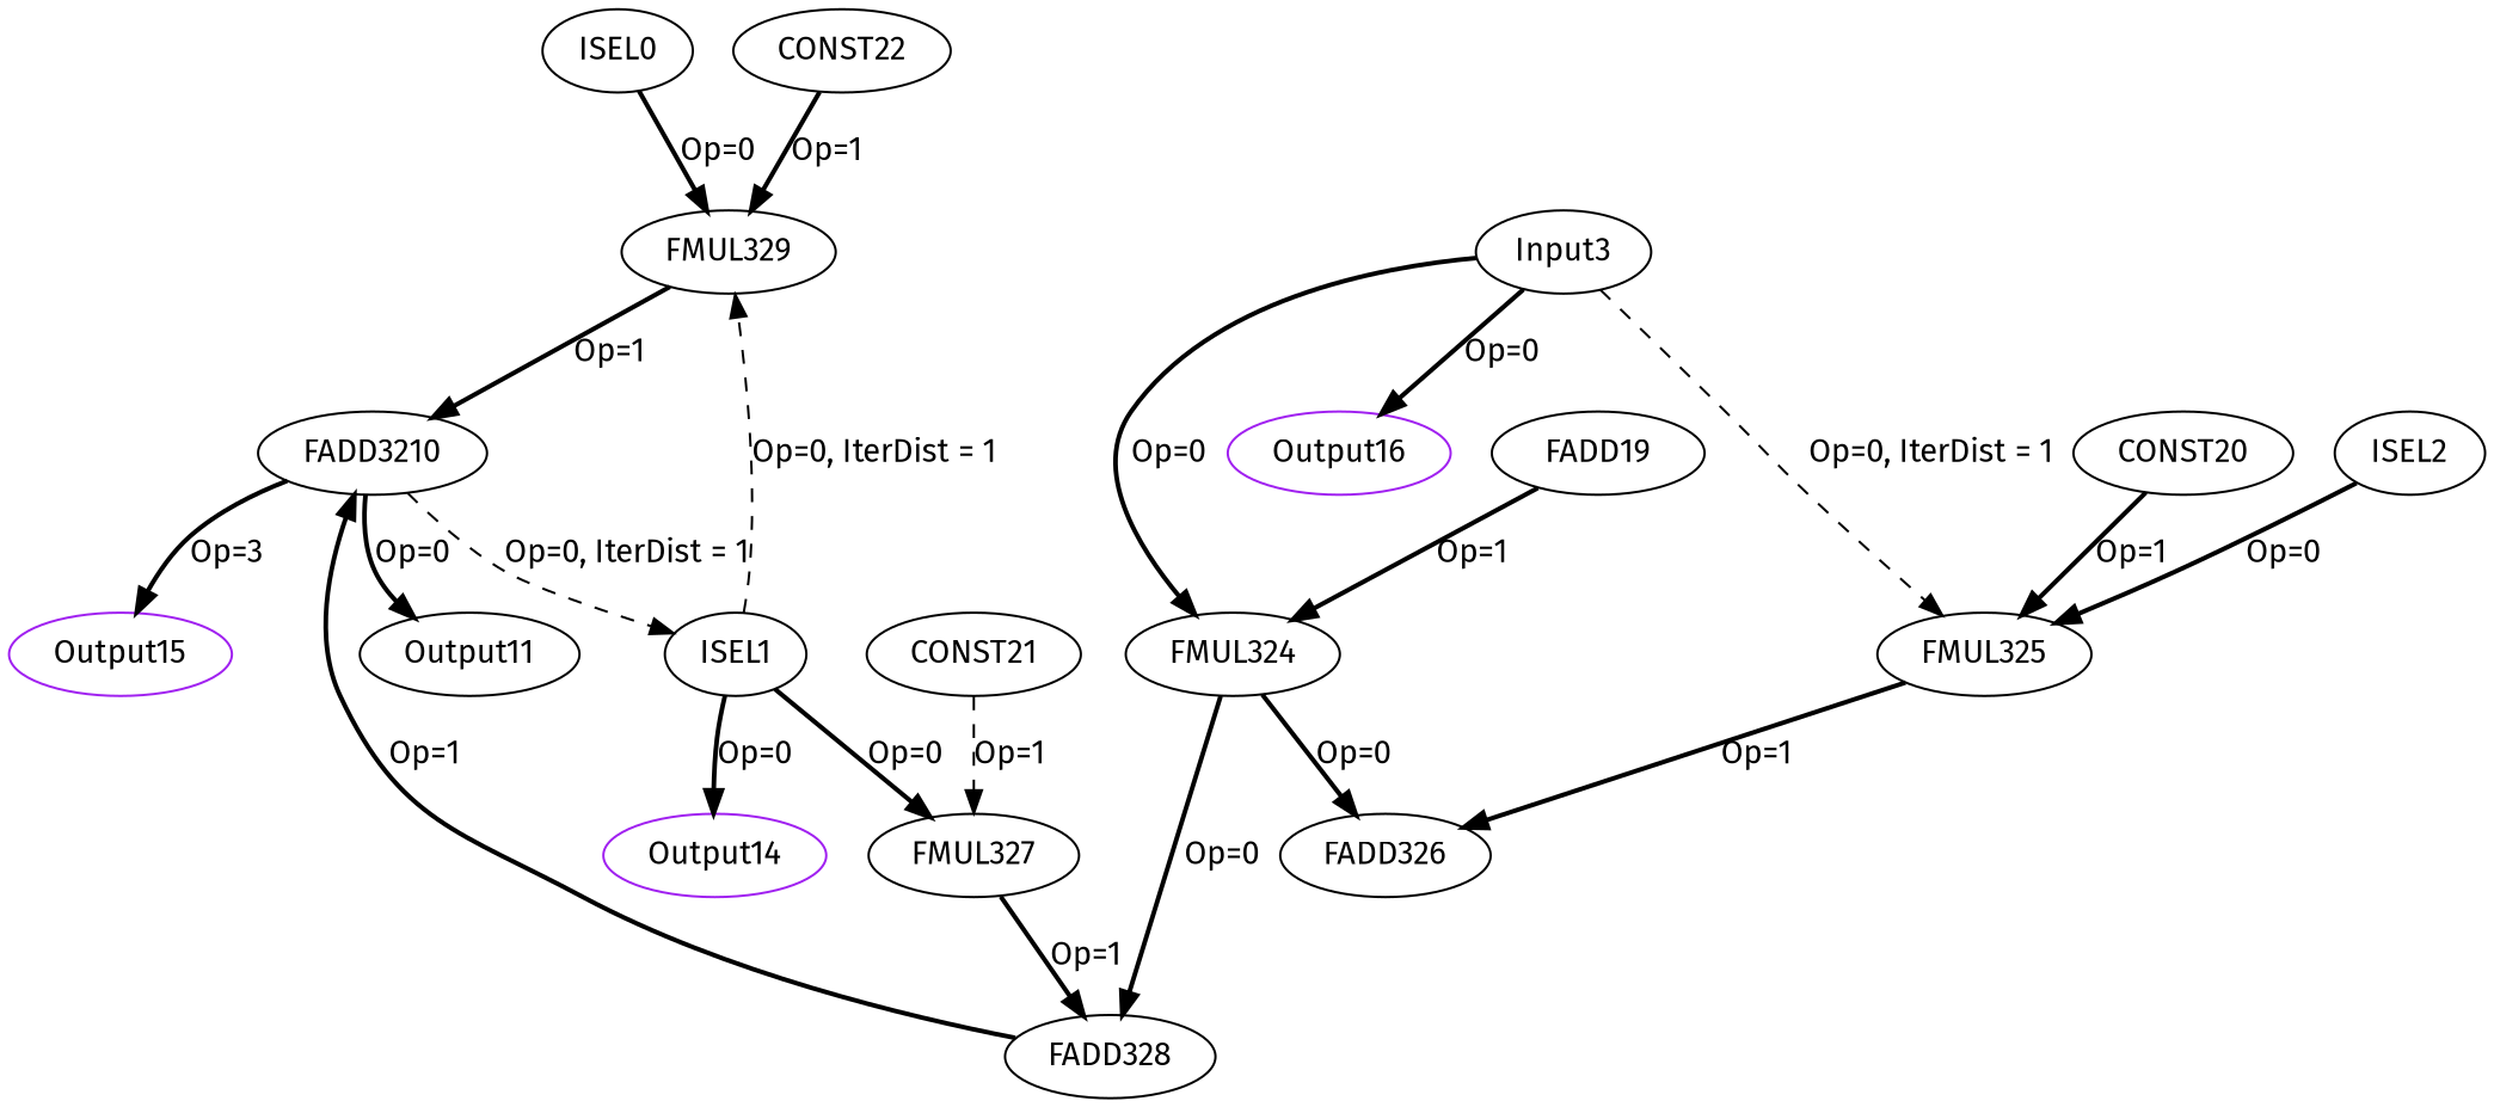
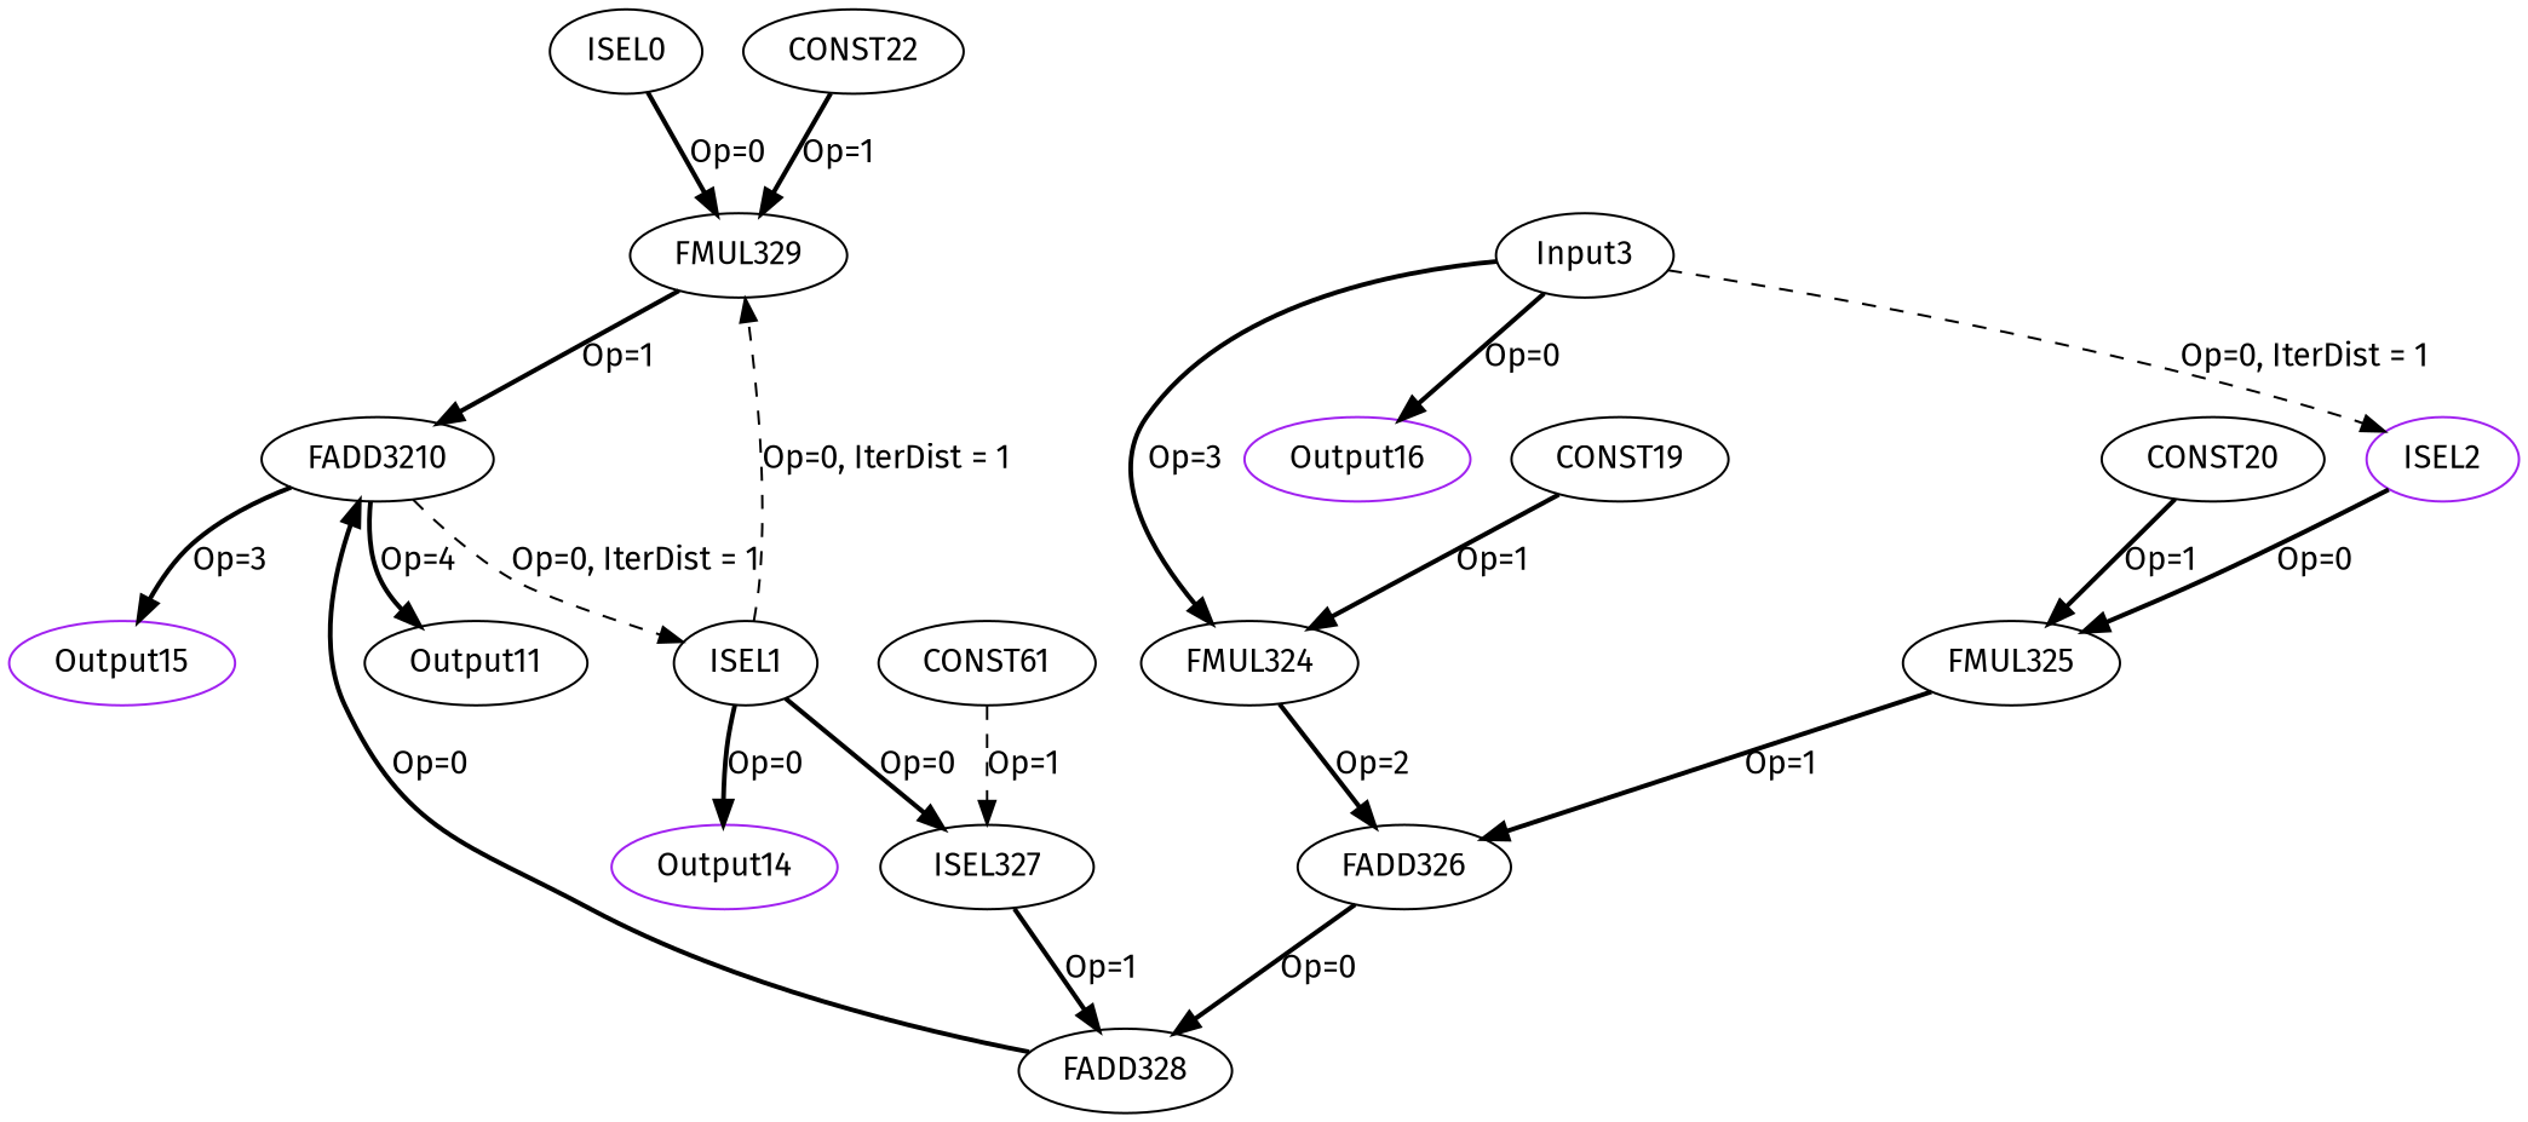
  digraph {
    fontname="Fira Sans"
    node [color=black fontname="Fira Sans" opcode=FMUL32]
    edge [color=black fontname="Fira Sans" operand=0 style=bold]
    ISEL0 [acc_first=1 acc_params="0,64,1,32" opcode=ISEL]
    FMUL329
    FADD3210 [opcode=FADD32]
    ISEL1 [acc_first=1 acc_params="0,64,1,32" opcode=ISEL]
-   FMUL327
+   FMUL327 [label=ISEL327]
    Output14 [color=purple offset="0,0" opcode=Output pattern="0,64,0,32" ref_name=kernel_deriche_0_3]
    FADD328 [opcode=FADD32]
-   ISEL2 [acc_first=1 acc_params="0,64,1,32" opcode=ISEL]
+   ISEL2 [acc_first=1 acc_params="0,64,1,32" color=purple opcode=ISEL]
    FMUL325
    FADD326 [opcode=FADD32]
    Input3 [offset="0,0" opcode=Input pattern="4,64,4,32" ref_name=kernel_deriche_0_0]
    FMUL324
    Output16 [color=purple offset="0,0" opcode=Output pattern="0,64,0,32" ref_name=kernel_deriche_0_2]
    Output11 [offset="0,0" opcode=Output pattern="4,64,4,32" ref_name=kernel_deriche_0_1]
    Output15 [color=purple offset="0,0" opcode=Output pattern="0,64,0,32" ref_name=kernel_deriche_0_4]
-   CONST19 [opcode=CONST value="0xBE4135C4" label=FADD19]
+   CONST19 [opcode=CONST value="0xBE4135C4"]
    CONST20 [opcode=CONST value="0x3DE1B54C"]
-   CONST21 [opcode=CONST value="0x3F5744FD"]
+   CONST21 [opcode=CONST value="0x3F5744FD" label=CONST61]
    CONST22 [opcode=CONST value="0xBF1B4598"]
    ISEL0 -> FMUL329 [label="Op=0"]
    FMUL329 -> FADD3210 [label="Op=1" operand=1]
    FADD3210 -> ISEL1 [iterdist=1 label="Op=0, IterDist = 1" style=dashed]
-   FADD3210 -> Output11 [label="Op=0"]
+   FADD3210 -> Output11 [label="Op=4"]
    FADD3210 -> Output15 [label="Op=3"]
    ISEL1 -> FMUL329 [iterdist=1 label="Op=0, IterDist = 1" style=dashed]
    ISEL1 -> FMUL327 [label="Op=0"]
    ISEL1 -> Output14 [label="Op=0"]
    FMUL327 -> FADD328 [label="Op=1" operand=1]
-   FADD328 -> FADD3210 [label="Op=1"]
+   FADD328 -> FADD3210 [label="Op=0"]
    ISEL2 -> FMUL325 [label="Op=0"]
    FMUL325 -> FADD326 [label="Op=1" operand=1]
-   FMUL324 -> FADD328 [label="Op=0"]
-   Input3 -> FMUL325 [iterdist=1 label="Op=0, IterDist = 1" style=dashed]
-   Input3 -> FMUL324 [label="Op=0"]
+   FADD326 -> FADD328 [label="Op=0"]
+   Input3 -> ISEL2 [iterdist=1 label="Op=0, IterDist = 1" style=dashed]
+   Input3 -> FMUL324 [label="Op=3"]
    Input3 -> Output16 [label="Op=0"]
-   FMUL324 -> FADD326 [label="Op=0"]
+   FMUL324 -> FADD326 [label="Op=2"]
    CONST19 -> FMUL324 [label="Op=1" operand=1]
    CONST20 -> FMUL325 [label="Op=1" operand=1]
    CONST21 -> FMUL327 [label="Op=1" operand=1 style=dashed]
    CONST22 -> FMUL329 [label="Op=1" operand=1]
  }
